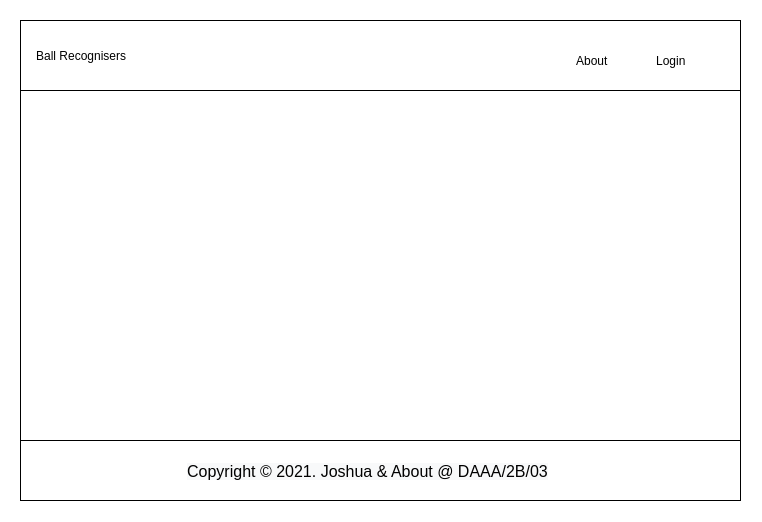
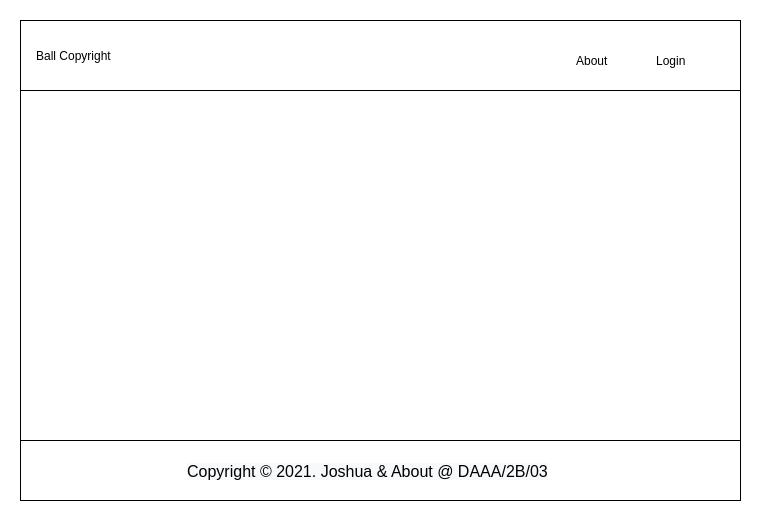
  <mxCell id="0" />
  <mxCell id="1" parent="0" />
  <mxCell id="2" value="" style="rounded=0;whiteSpace=wrap;html=1;" vertex="1" parent="1"><mxGeometry x="20" y="20" width="720" height="480" as="geometry" /></mxCell>
  <mxCell id="3" value="" style="rounded=0;whiteSpace=wrap;html=1;" vertex="1" parent="1"><mxGeometry x="20" y="20" width="720" height="70" as="geometry" /></mxCell>
  <mxCell id="4" value="" style="rounded=0;whiteSpace=wrap;html=1;" vertex="1" parent="1"><mxGeometry x="20" y="440" width="720" height="60" as="geometry" /></mxCell>
  <mxCell id="5" value="&lt;span style=&quot;color: rgb(0, 0, 0); font-family: helvetica; font-size: 16px; font-style: normal; font-weight: 400; letter-spacing: normal; text-align: center; text-indent: 0px; text-transform: none; word-spacing: 0px; background-color: rgb(248, 249, 250); display: inline; float: none;&quot;&gt;Copyright © 2021. Joshua &amp;amp; About @ DAAA/2B/03&lt;/span&gt;" style="text;whiteSpace=wrap;html=1;" vertex="1" parent="1"><mxGeometry x="185" y="455" width="390" height="30" as="geometry" /></mxCell>
  <mxCell id="6" value="Login" style="text;strokeColor=none;fillColor=none;align=left;verticalAlign=middle;spacingLeft=4;spacingRight=4;overflow=hidden;points=[[0,0.5],[1,0.5]];portConstraint=eastwest;rotatable=0;" vertex="1" parent="1"><mxGeometry x="650" y="45" width="80" height="30" as="geometry" /></mxCell>
  <mxCell id="7" value="About" style="text;strokeColor=none;fillColor=none;align=left;verticalAlign=middle;spacingLeft=4;spacingRight=4;overflow=hidden;points=[[0,0.5],[1,0.5]];portConstraint=eastwest;rotatable=0;" vertex="1" parent="1"><mxGeometry x="570" y="45" width="80" height="30" as="geometry" /></mxCell>
- <mxCell id="8" value="Ball Recognisers" style="text;strokeColor=none;fillColor=none;align=left;verticalAlign=middle;spacingLeft=4;spacingRight=4;overflow=hidden;points=[[0,0.5],[1,0.5]];portConstraint=eastwest;rotatable=0;" vertex="1" parent="1"><mxGeometry x="30" y="40" width="150" height="30" as="geometry" /></mxCell>
+ <mxCell id="8" value="Ball Copyright" style="text;strokeColor=none;fillColor=none;align=left;verticalAlign=middle;spacingLeft=4;spacingRight=4;overflow=hidden;points=[[0,0.5],[1,0.5]];portConstraint=eastwest;rotatable=0;" vertex="1" parent="1"><mxGeometry x="30" y="40" width="150" height="30" as="geometry" /></mxCell>
